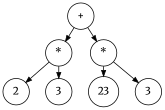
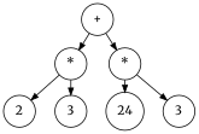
  digraph {
    nodesep=0.3
    ranksep=0.2
    fontname=Merriweather
    node [shape=circle fontname=Merriweather]
    edge [arrowsize=0.8 side=left fontname=Merriweather]
    n1 [label="+"]
    n2 [label="*"]
    n3 [label="*"]
    n4 [label=2]
    n5 [label=3]
-   n6 [label=23]
+   n6 [label=24]
    n7 [label=3]
    n1 -> n2
    n1 -> n3 [side=right]
    n2 -> n4
    n2 -> n5 [side=right]
    n3 -> n6
    n3 -> n7 [side=right]
  }
